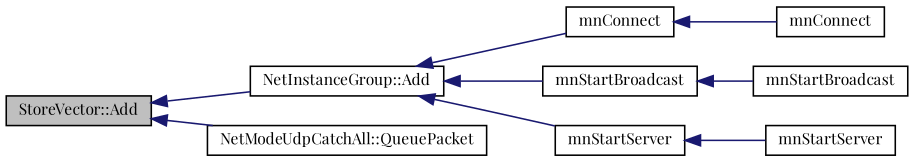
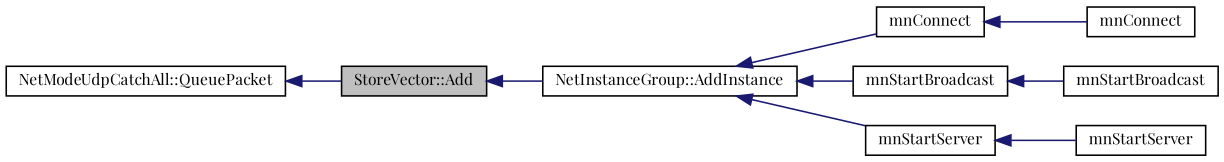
  digraph {
    fontname="Playfair Display"
    rankdir=LR
    node [color=black fillcolor=white fontname="Playfair Display" fontsize=10 shape=record style=filled]
    edge [color=midnightblue dir=back fontname="Playfair Display" fontsize=10 labelfontname=FreeSans labelfontsize=10 style=solid]
    n1 [fillcolor=grey75 fontcolor=black height=0.2 label="StoreVector::Add" width=0.4]
-   n2 [height=0.2 label="NetInstanceGroup::Add" width=0.4]
+   n2 [height=0.2 label="NetInstanceGroup::AddInstance" width=0.4]
    n3 [height=0.2 label="NetModeUdpCatchAll::QueuePacket" width=0.4]
    n4 [height=0.2 label=mnConnect width=0.4]
    n5 [height=0.2 label=mnStartBroadcast width=0.4]
    n6 [height=0.2 label=mnStartServer width=0.4]
    n7 [height=0.2 label=mnConnect width=0.4]
    n8 [height=0.2 label=mnStartBroadcast width=0.4]
    n9 [height=0.2 label=mnStartServer width=0.4]
    n1 -> n2
-   n1 -> n3
+   n3 -> n1
    n2 -> n4
    n2 -> n5
    n2 -> n6
    n4 -> n7
    n5 -> n8
    n6 -> n9
  }
